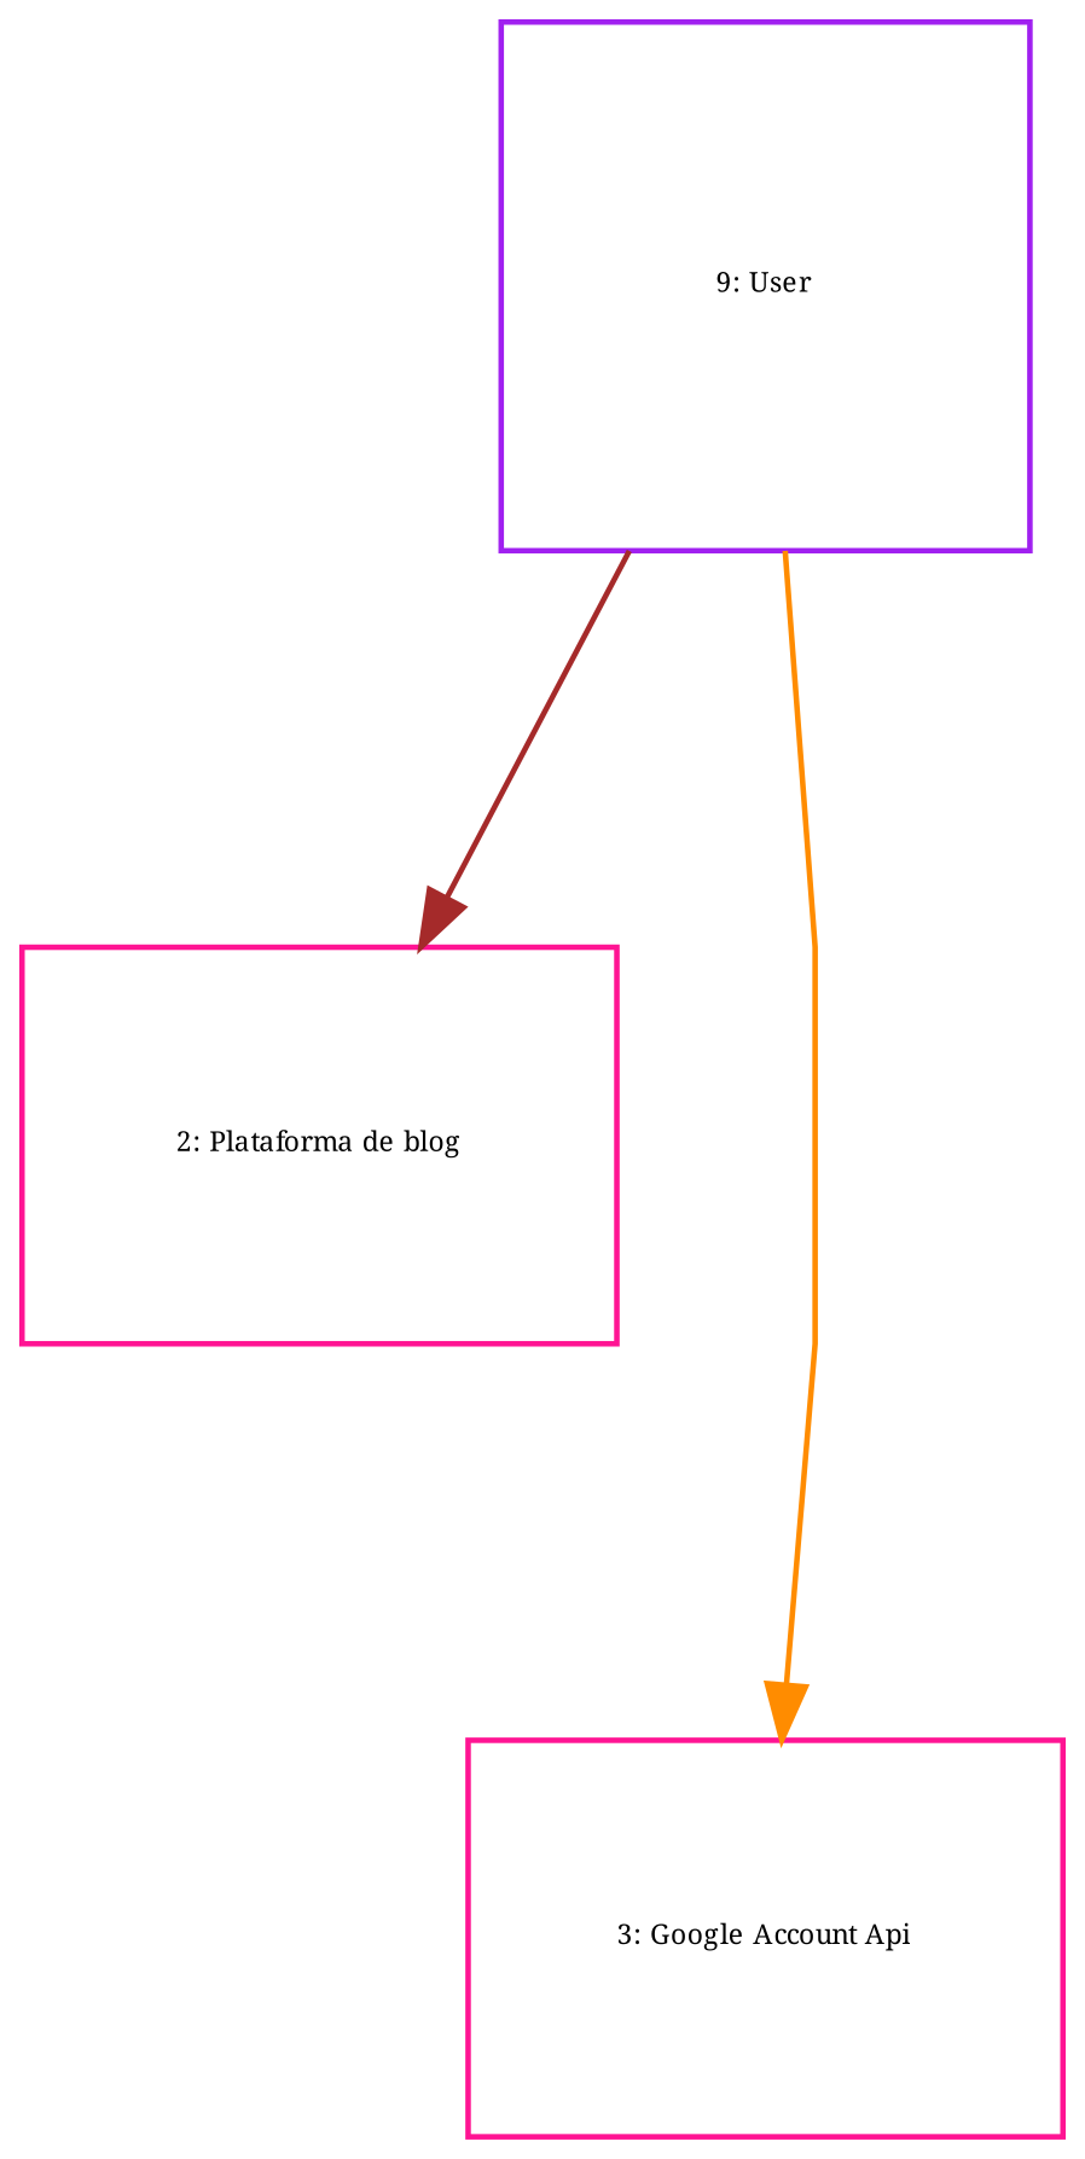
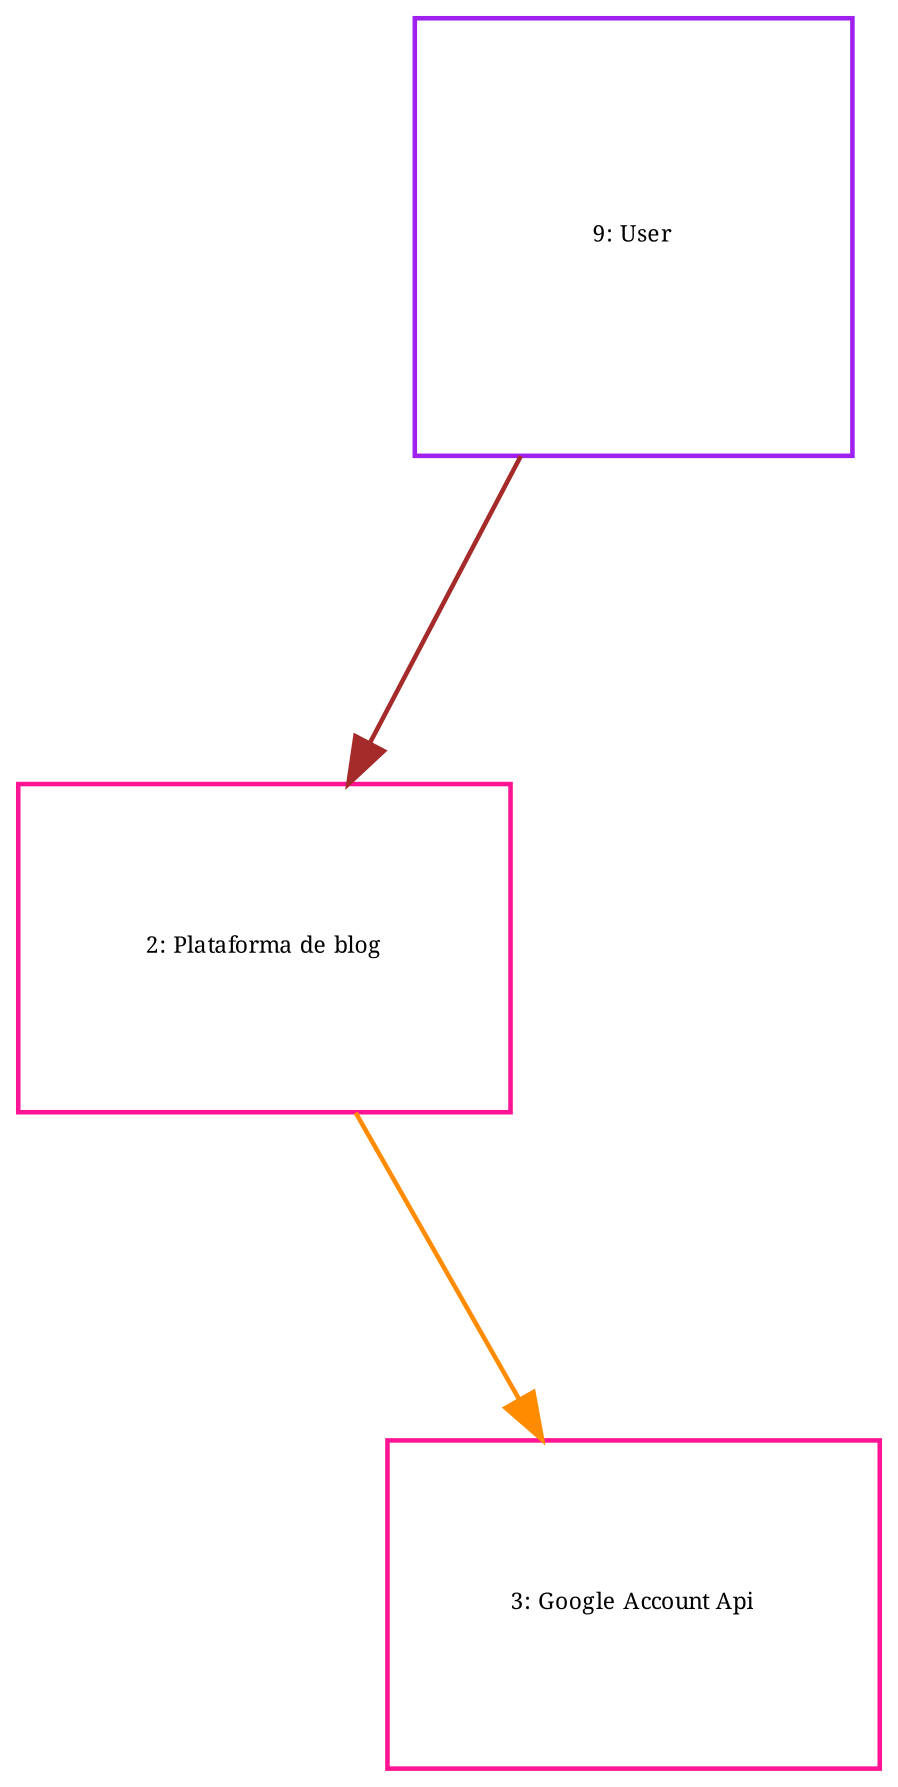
  digraph {
    compound=true
    fontname="Noto Serif"
    fontsize=5
    nodesep=1.0
    rankdir=TB
    ranksep=1.0
    splines=polyline
    node [color=deeppink fixedsize=true fontname="Noto Serif" fontsize=5 shape=box]
    edge [fontname="Noto Serif"]
    n1 [color=purple height=1.333333 label="9: User" width=1.333333]
    n2 [height=1.000000 label="2: Plataforma de blog" width=1.500000]
    n3 [height=1.000000 label="3: Google Account Api" width=1.500000]
    subgraph cluster_1 {
    }
    n1 -> n2 [color=brown]
-   n1 -> n3 [color=darkorange]
+   n2 -> n3 [color=darkorange]
  }
